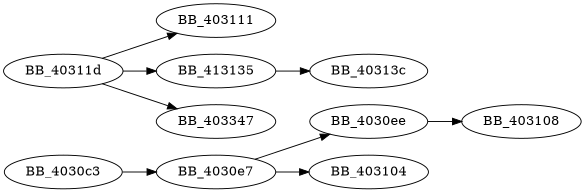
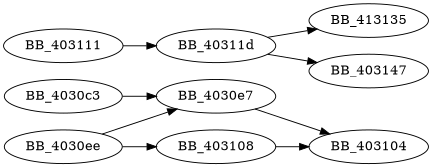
  digraph {
    rankdir=LR
    n1 [label=BB_4030c3]
    BB_4030e7
    BB_4030ee
    n4 [label=BB_403104]
    BB_403108
    BB_403111
    BB_40311d
    n8 [label=BB_413135]
-   BB_403147 [label=BB_403347]
-   BB_40313c
+   BB_403147
    n1 -> BB_4030e7
-   BB_4030e7 -> BB_4030ee
+   BB_4030ee -> BB_4030e7
    BB_4030e7 -> n4
    BB_4030ee -> BB_403108
-   BB_40311d -> BB_403111
+   BB_403108 -> n4
+   BB_403111 -> BB_40311d
    BB_40311d -> n8
    BB_40311d -> BB_403147
-   n8 -> BB_40313c
  }
